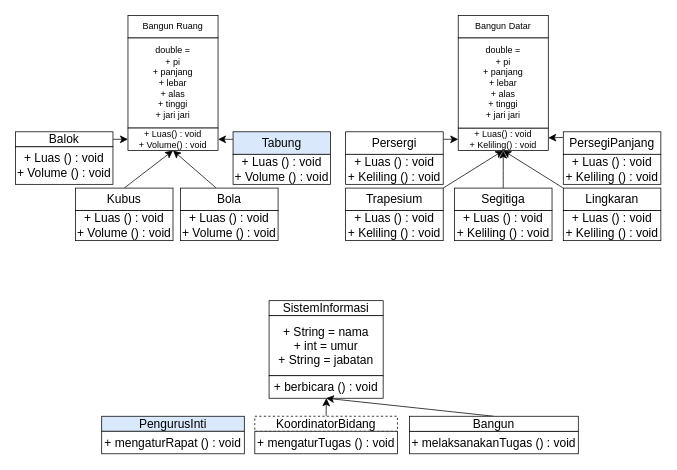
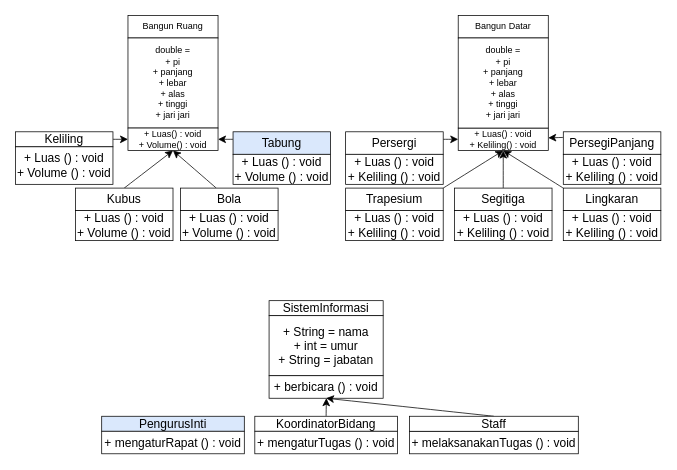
  <mxCell id="0" />
  <mxCell id="1" parent="0" />
  <mxCell id="2" value="" style="edgeStyle=orthogonalEdgeStyle;rounded=0;orthogonalLoop=1;jettySize=auto;html=1;" parent="1" source="3" target="5" edge="1"><mxGeometry relative="1" as="geometry" /></mxCell>
  <mxCell id="3" value="Bangun Ruang" style="rounded=0;whiteSpace=wrap;html=1;" parent="1" vertex="1"><mxGeometry x="170" y="20" width="120" height="30" as="geometry" /></mxCell>
  <mxCell id="4" value="" style="edgeStyle=orthogonalEdgeStyle;rounded=0;orthogonalLoop=1;jettySize=auto;html=1;" parent="1" source="5" target="6" edge="1"><mxGeometry relative="1" as="geometry" /></mxCell>
  <mxCell id="5" value="double =&lt;br&gt;+ pi&lt;br&gt;+ panjang&lt;br&gt;+ lebar&lt;br&gt;+ alas&lt;br&gt;+ tinggi&lt;br&gt;+ jari jari" style="rounded=0;whiteSpace=wrap;html=1;" parent="1" vertex="1"><mxGeometry x="170" y="50" width="120" height="120" as="geometry" /></mxCell>
  <mxCell id="6" value="+ Luas() : void&lt;br&gt;+ Volume() : void" style="whiteSpace=wrap;html=1;rounded=0;" parent="1" vertex="1"><mxGeometry x="170" y="170" width="120" height="30" as="geometry" /></mxCell>
  <mxCell id="7" value="" style="edgeStyle=none;curved=1;rounded=0;orthogonalLoop=1;jettySize=auto;html=1;fontSize=12;startSize=8;endSize=8;" edge="1" parent="1" source="9" target="10"><mxGeometry relative="1" as="geometry" /></mxCell>
  <mxCell id="8" value="" style="edgeStyle=none;curved=1;rounded=0;orthogonalLoop=1;jettySize=auto;html=1;fontSize=12;startSize=8;endSize=8;entryX=0;entryY=0.5;entryDx=0;entryDy=0;" edge="1" parent="1" source="9" target="6"><mxGeometry relative="1" as="geometry" /></mxCell>
- <mxCell id="9" value="Balok" style="whiteSpace=wrap;html=1;rounded=0;fontSize=16;" vertex="1" parent="1"><mxGeometry y="175" width="130" height="20" as="geometry" x="20" /></mxCell>
+ <mxCell id="9" value="Keliling" style="whiteSpace=wrap;html=1;rounded=0;fontSize=16;" vertex="1" parent="1"><mxGeometry y="175" width="130" height="20" as="geometry" x="20" /></mxCell>
  <mxCell id="10" value="+ Luas () : void&lt;br&gt;+ Volume () : void" style="whiteSpace=wrap;html=1;rounded=0;fontSize=16;" vertex="1" parent="1"><mxGeometry y="195" width="130" height="50" as="geometry" x="20" /></mxCell>
  <mxCell id="11" value="" style="edgeStyle=none;curved=1;rounded=0;orthogonalLoop=1;jettySize=auto;html=1;fontSize=12;startSize=8;endSize=8;" edge="1" parent="1" source="13" target="14"><mxGeometry relative="1" as="geometry" /></mxCell>
  <mxCell id="12" style="edgeStyle=none;curved=1;rounded=0;orthogonalLoop=1;jettySize=auto;html=1;exitX=0.5;exitY=0;exitDx=0;exitDy=0;entryX=0.5;entryY=1;entryDx=0;entryDy=0;fontSize=12;startSize=8;endSize=8;" edge="1" parent="1" source="13" target="6"><mxGeometry relative="1" as="geometry" /></mxCell>
  <mxCell id="13" value="Kubus" style="whiteSpace=wrap;html=1;rounded=0;fontSize=16;" vertex="1" parent="1"><mxGeometry x="100" y="250" width="130" height="30" as="geometry" /></mxCell>
  <mxCell id="14" value="+ Luas () : void&lt;br&gt;+ Volume () : void" style="whiteSpace=wrap;html=1;fontSize=16;rounded=0;" vertex="1" parent="1"><mxGeometry x="100" y="280" width="130" height="40" as="geometry" /></mxCell>
  <mxCell id="15" style="edgeStyle=none;curved=1;rounded=0;orthogonalLoop=1;jettySize=auto;html=1;entryX=0.5;entryY=1;entryDx=0;entryDy=0;fontSize=12;startSize=8;endSize=8;" edge="1" parent="1" source="16" target="6"><mxGeometry relative="1" as="geometry" /></mxCell>
  <mxCell id="16" value="Bola" style="whiteSpace=wrap;html=1;rounded=0;fontSize=16;" vertex="1" parent="1"><mxGeometry x="240" y="250" width="130" height="30" as="geometry" /></mxCell>
  <mxCell id="17" value="+ Luas () : void&lt;br&gt;+ Volume () : void" style="whiteSpace=wrap;html=1;fontSize=16;rounded=0;" vertex="1" parent="1"><mxGeometry x="240" y="280" width="130" height="40" as="geometry" /></mxCell>
  <mxCell id="18" style="edgeStyle=none;curved=1;rounded=0;orthogonalLoop=1;jettySize=auto;html=1;entryX=1;entryY=0.5;entryDx=0;entryDy=0;fontSize=12;startSize=8;endSize=8;" edge="1" parent="1" target="6"><mxGeometry relative="1" as="geometry"><mxPoint x="310" y="185" as="sourcePoint" /></mxGeometry></mxCell>
  <mxCell id="19" value="Tabung" style="whiteSpace=wrap;html=1;rounded=0;fontSize=16;fillColor=#dae8fc;" vertex="1" parent="1"><mxGeometry x="310" y="175" width="130" height="30" as="geometry" /></mxCell>
  <mxCell id="20" value="+ Luas () : void&lt;br&gt;+ Volume () : void" style="whiteSpace=wrap;html=1;fontSize=16;rounded=0;" vertex="1" parent="1"><mxGeometry x="310" y="205" width="130" height="40" as="geometry" /></mxCell>
  <mxCell id="21" value="Bangun Datar" style="rounded=0;whiteSpace=wrap;html=1;" vertex="1" parent="1"><mxGeometry x="610" y="20" width="120" height="30" as="geometry" /></mxCell>
  <mxCell id="22" value="+ Luas() : void&lt;br&gt;+ Keliling() : void" style="whiteSpace=wrap;html=1;rounded=0;" vertex="1" parent="1"><mxGeometry x="610" y="170" width="120" height="30" as="geometry" /></mxCell>
  <mxCell id="23" value="double =&lt;br&gt;+ pi&lt;br&gt;+ panjang&lt;br&gt;+ lebar&lt;br&gt;+ alas&lt;br&gt;+ tinggi&lt;br&gt;+ jari jari" style="rounded=0;whiteSpace=wrap;html=1;" vertex="1" parent="1"><mxGeometry x="610" y="50" width="120" height="120" as="geometry" /></mxCell>
  <mxCell id="24" style="edgeStyle=none;curved=1;rounded=0;orthogonalLoop=1;jettySize=auto;html=1;fontSize=12;startSize=8;endSize=8;entryX=0;entryY=0.5;entryDx=0;entryDy=0;" edge="1" parent="1" target="22"><mxGeometry relative="1" as="geometry"><mxPoint x="590" y="185" as="sourcePoint" /><mxPoint x="610" y="180" as="targetPoint" /></mxGeometry></mxCell>
  <mxCell id="25" value="Persergi" style="whiteSpace=wrap;html=1;rounded=0;fontSize=16;" vertex="1" parent="1"><mxGeometry x="460" y="175" width="130" height="30" as="geometry" /></mxCell>
  <mxCell id="26" style="edgeStyle=none;curved=1;rounded=0;orthogonalLoop=1;jettySize=auto;html=1;exitX=0;exitY=0.25;exitDx=0;exitDy=0;fontSize=12;startSize=8;endSize=8;" edge="1" parent="1" source="27" target="22"><mxGeometry relative="1" as="geometry" /></mxCell>
  <mxCell id="27" value="PersegiPanjang" style="whiteSpace=wrap;html=1;rounded=0;fontSize=16;" vertex="1" parent="1"><mxGeometry x="750" y="175" width="130" height="30" as="geometry" /></mxCell>
  <mxCell id="28" style="edgeStyle=none;curved=1;rounded=0;orthogonalLoop=1;jettySize=auto;html=1;exitX=1;exitY=0;exitDx=0;exitDy=0;entryX=0.5;entryY=1;entryDx=0;entryDy=0;fontSize=12;startSize=8;endSize=8;" edge="1" parent="1" source="29" target="22"><mxGeometry relative="1" as="geometry" /></mxCell>
  <mxCell id="29" value="Trapesium" style="whiteSpace=wrap;html=1;rounded=0;fontSize=16;" vertex="1" parent="1"><mxGeometry x="460" y="250" width="130" height="30" as="geometry" /></mxCell>
  <mxCell id="30" style="edgeStyle=none;curved=1;rounded=0;orthogonalLoop=1;jettySize=auto;html=1;exitX=0.5;exitY=0;exitDx=0;exitDy=0;fontSize=12;startSize=8;endSize=8;" edge="1" parent="1" source="31"><mxGeometry relative="1" as="geometry"><mxPoint x="670" y="200" as="targetPoint" /></mxGeometry></mxCell>
  <mxCell id="31" value="Segitiga" style="whiteSpace=wrap;html=1;rounded=0;fontSize=16;" vertex="1" parent="1"><mxGeometry x="605" y="250" width="130" height="30" as="geometry" /></mxCell>
  <mxCell id="32" style="edgeStyle=none;curved=1;rounded=0;orthogonalLoop=1;jettySize=auto;html=1;exitX=0;exitY=0;exitDx=0;exitDy=0;entryX=0.5;entryY=1;entryDx=0;entryDy=0;fontSize=12;startSize=8;endSize=8;" edge="1" parent="1" source="33" target="22"><mxGeometry relative="1" as="geometry" /></mxCell>
  <mxCell id="33" value="Lingkaran" style="whiteSpace=wrap;html=1;rounded=0;fontSize=16;" vertex="1" parent="1"><mxGeometry x="750" y="250" width="130" height="30" as="geometry" /></mxCell>
  <mxCell id="34" value="+ Luas () : void&lt;br&gt;+ Keliling () : void" style="whiteSpace=wrap;html=1;fontSize=16;rounded=0;" vertex="1" parent="1"><mxGeometry x="460" y="205" width="130" height="40" as="geometry" /></mxCell>
  <mxCell id="35" value="+ Luas () : void&lt;br&gt;+ Keliling () : void" style="whiteSpace=wrap;html=1;fontSize=16;rounded=0;" vertex="1" parent="1"><mxGeometry x="460" y="280" width="130" height="40" as="geometry" /></mxCell>
  <mxCell id="36" value="+ Luas () : void&lt;br&gt;+ Keliling () : void" style="whiteSpace=wrap;html=1;fontSize=16;rounded=0;" vertex="1" parent="1"><mxGeometry x="605" y="280" width="130" height="40" as="geometry" /></mxCell>
  <mxCell id="37" value="+ Luas () : void&lt;br&gt;+ Keliling () : void" style="whiteSpace=wrap;html=1;fontSize=16;rounded=0;" vertex="1" parent="1"><mxGeometry x="750" y="280" width="130" height="40" as="geometry" /></mxCell>
  <mxCell id="38" value="+ Luas () : void&lt;br&gt;+ Keliling () : void" style="whiteSpace=wrap;html=1;fontSize=16;rounded=0;" vertex="1" parent="1"><mxGeometry x="750" y="205" width="130" height="40" as="geometry" /></mxCell>
  <mxCell id="39" value="SistemInformasi" style="rounded=0;whiteSpace=wrap;html=1;fontSize=16;" vertex="1" parent="1"><mxGeometry x="358" y="400" width="152" height="20" as="geometry" /></mxCell>
  <mxCell id="40" value="+ String = nama&lt;br&gt;+ int = umur&lt;br&gt;+ String = jabatan" style="rounded=0;whiteSpace=wrap;html=1;fontSize=16;" vertex="1" parent="1"><mxGeometry x="358" y="420" width="152" height="80" as="geometry" /></mxCell>
  <mxCell id="41" value="+ berbicara () : void" style="rounded=0;whiteSpace=wrap;html=1;fontSize=16;" vertex="1" parent="1"><mxGeometry x="358" y="500" width="152" height="30" as="geometry" /></mxCell>
  <mxCell id="42" value="PengurusInti" style="rounded=0;whiteSpace=wrap;html=1;fontSize=16;fillColor=#dae8fc;" vertex="1" parent="1"><mxGeometry x="135" y="554" width="190" height="20" as="geometry" /></mxCell>
  <mxCell id="43" value="+ mengaturRapat () : void" style="rounded=0;whiteSpace=wrap;html=1;fontSize=16;" vertex="1" parent="1"><mxGeometry x="135" y="574" width="190" height="30" as="geometry" /></mxCell>
  <mxCell id="44" style="edgeStyle=none;curved=1;rounded=0;orthogonalLoop=1;jettySize=auto;html=1;exitX=0.5;exitY=0;exitDx=0;exitDy=0;fontSize=12;startSize=8;endSize=8;" edge="1" parent="1" source="45"><mxGeometry relative="1" as="geometry"><mxPoint x="434.294" y="530" as="targetPoint" /></mxGeometry></mxCell>
- <mxCell id="45" value="KoordinatorBidang" style="rounded=0;whiteSpace=wrap;html=1;fontSize=16;dashed=1;" vertex="1" parent="1"><mxGeometry x="339" y="554" width="190" height="20" as="geometry" /></mxCell>
+ <mxCell id="45" value="KoordinatorBidang" style="rounded=0;whiteSpace=wrap;html=1;fontSize=16;" vertex="1" parent="1"><mxGeometry x="339" y="554" width="190" height="20" as="geometry" /></mxCell>
  <mxCell id="46" value="+ mengaturTugas () : void" style="rounded=0;whiteSpace=wrap;html=1;fontSize=16;" vertex="1" parent="1"><mxGeometry x="339" y="574" width="190" height="30" as="geometry" /></mxCell>
  <mxCell id="47" value="+ melaksanakanTugas () : void" style="rounded=0;whiteSpace=wrap;html=1;fontSize=16;" vertex="1" parent="1"><mxGeometry x="545" y="574" width="225" height="30" as="geometry" /></mxCell>
  <mxCell id="48" style="edgeStyle=none;curved=1;rounded=0;orthogonalLoop=1;jettySize=auto;html=1;exitX=0.5;exitY=0;exitDx=0;exitDy=0;entryX=0.5;entryY=1;entryDx=0;entryDy=0;fontSize=12;startSize=8;endSize=8;" edge="1" parent="1" source="49" target="41"><mxGeometry relative="1" as="geometry" /></mxCell>
- <mxCell id="49" value="Bangun" style="rounded=0;whiteSpace=wrap;html=1;fontSize=16;" vertex="1" parent="1"><mxGeometry x="545" y="554" width="225" height="20" as="geometry" /></mxCell>
+ <mxCell id="49" value="Staff" style="rounded=0;whiteSpace=wrap;html=1;fontSize=16;" vertex="1" parent="1"><mxGeometry x="545" y="554" width="225" height="20" as="geometry" /></mxCell>
